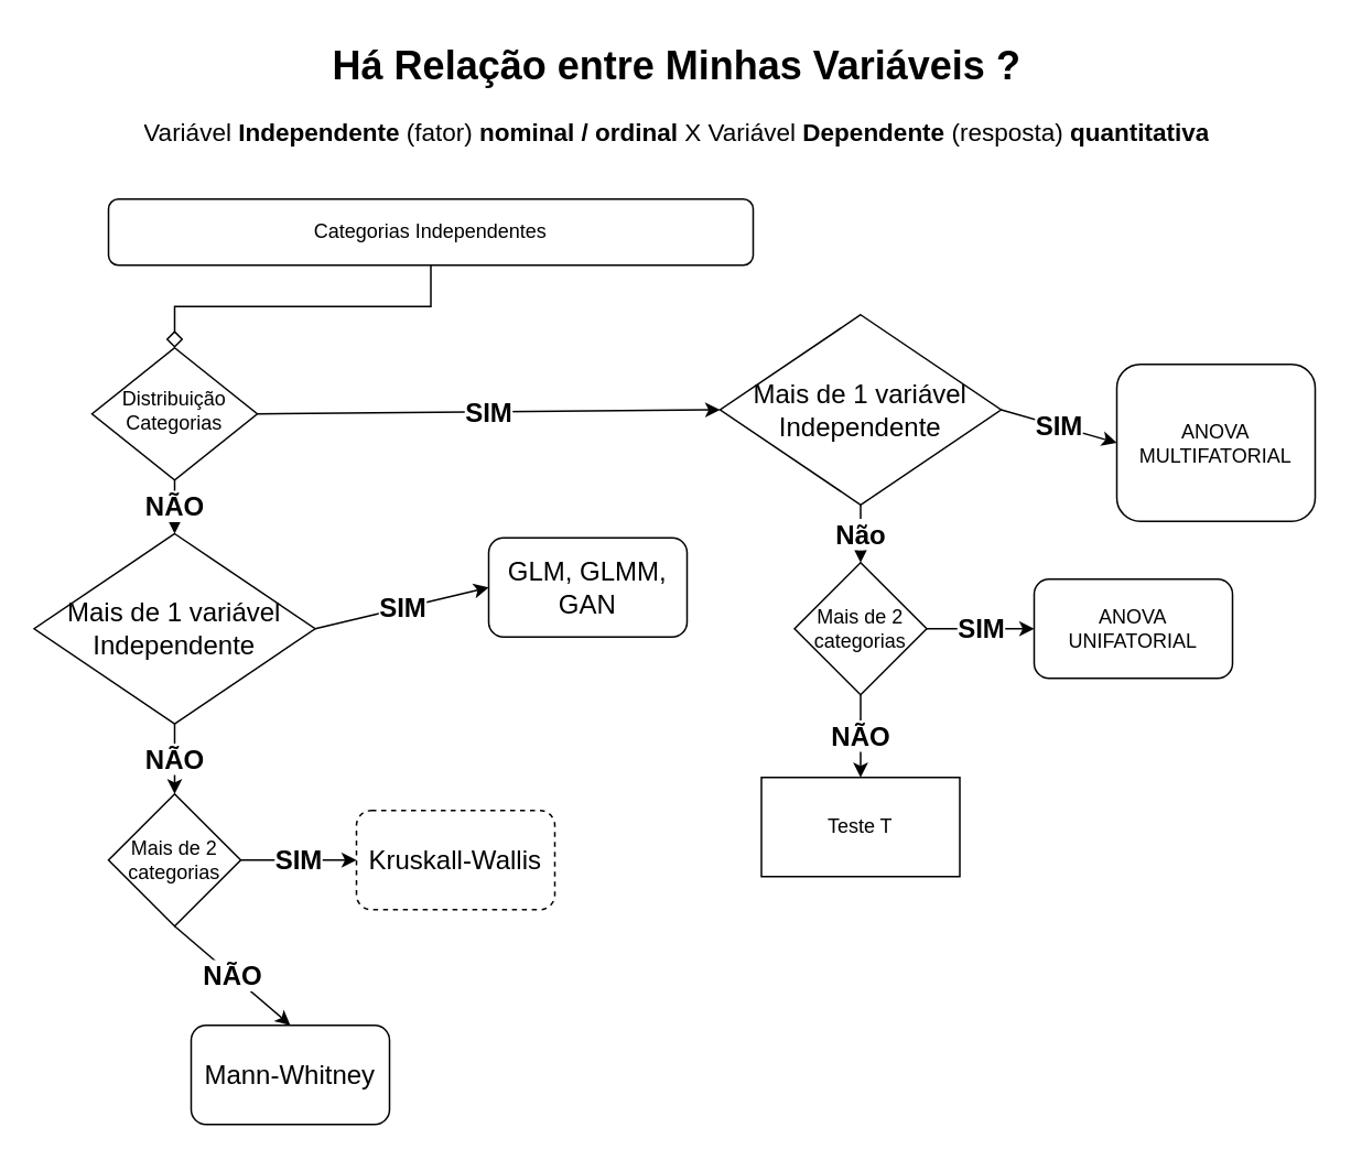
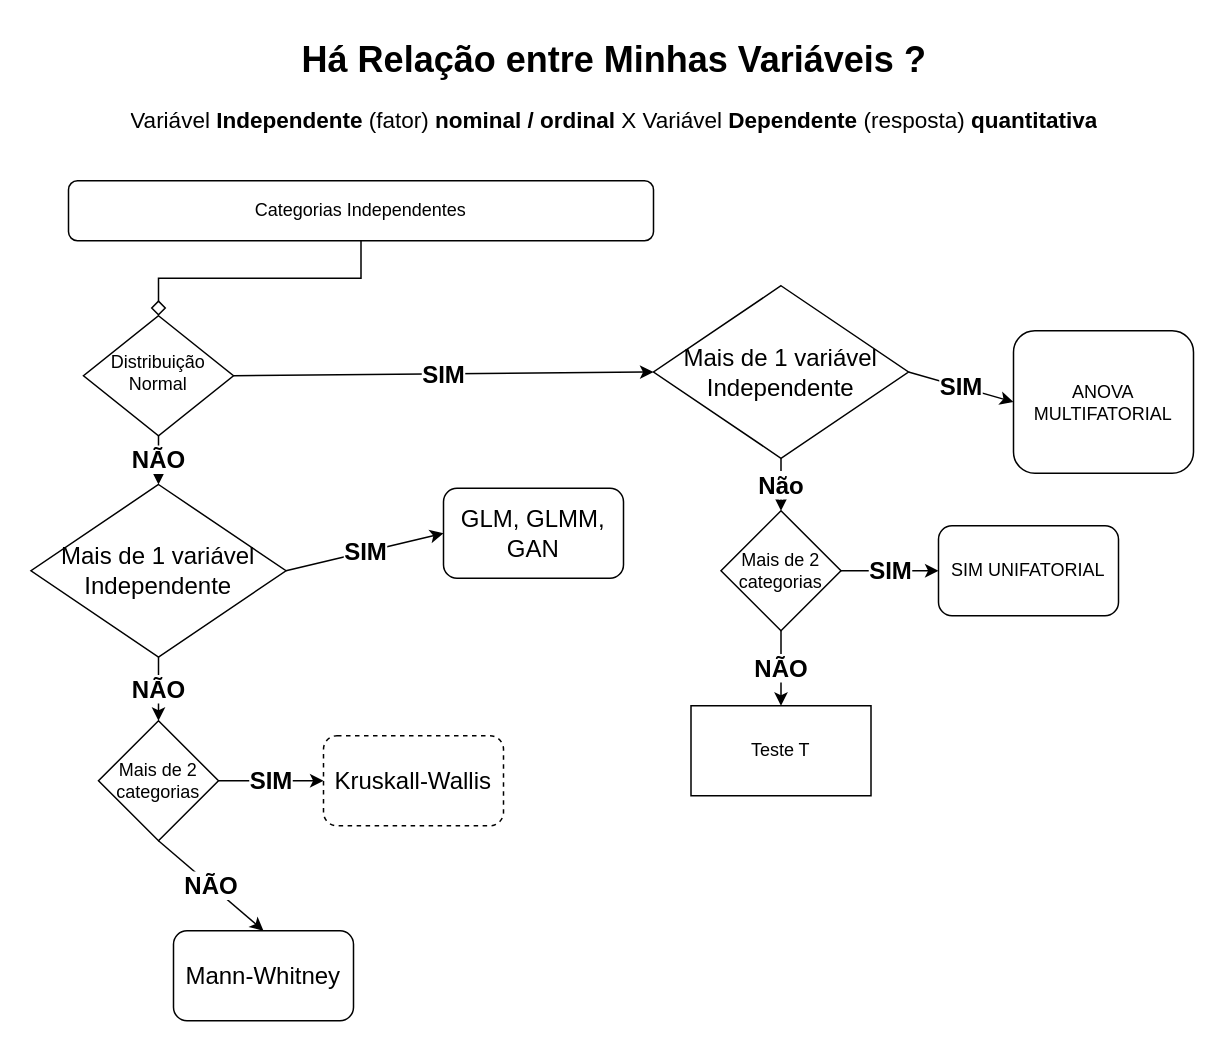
  <mxCell id="0" />
  <mxCell id="1" parent="0" />
  <mxCell id="2" value="" style="rounded=0;html=1;jettySize=auto;orthogonalLoop=1;fontSize=11;endArrow=diamond;endFill=0;endSize=8;strokeWidth=1;shadow=0;labelBackgroundColor=none;edgeStyle=orthogonalEdgeStyle;" parent="1" source="3" target="4" edge="1"><mxGeometry relative="1" as="geometry" /></mxCell>
- <mxCell id="3" value="Categorias Independentes" style="rounded=1;whiteSpace=wrap;html=1;fontSize=12;glass=0;strokeWidth=1;shadow=0;" parent="1" vertex="1"><mxGeometry x="65" y="120" width="390" height="40" as="geometry" /></mxCell>
- <mxCell id="4" value="Distribuição Categorias" style="rhombus;whiteSpace=wrap;html=1;shadow=0;fontFamily=Helvetica;fontSize=12;align=center;strokeWidth=1;spacing=6;spacingTop=-4;" parent="1" vertex="1"><mxGeometry x="55" y="210" width="100" height="80" as="geometry" /></mxCell>
+ <mxCell id="3" value="Categorias Independentes" style="rounded=1;whiteSpace=wrap;html=1;fontSize=12;glass=0;strokeWidth=1;shadow=0;" parent="1" vertex="1"><mxGeometry x="45" y="120" width="390" height="40" as="geometry" /></mxCell>
+ <mxCell id="4" value="Distribuição Normal" style="rhombus;whiteSpace=wrap;html=1;shadow=0;fontFamily=Helvetica;fontSize=12;align=center;strokeWidth=1;spacing=6;spacingTop=-4;" parent="1" vertex="1"><mxGeometry x="55" y="210" width="100" height="80" as="geometry" /></mxCell>
  <mxCell id="5" value="&lt;h1&gt;Há Relação entre Minhas Variáveis ?&lt;/h1&gt;&lt;p style=&quot;font-size: 15px&quot;&gt;Variável &lt;b&gt;Independente&lt;/b&gt; (fator) &lt;b&gt;nominal / ordinal&lt;/b&gt;&amp;nbsp;X&amp;nbsp;&lt;span&gt;Variável &lt;/span&gt;&lt;b&gt;Dependente&lt;/b&gt;&lt;span&gt; (resposta) &lt;/span&gt;&lt;b&gt;quantitativa&lt;/b&gt;&lt;/p&gt;&lt;p&gt;&lt;br&gt;&lt;/p&gt;" style="text;html=1;strokeColor=none;fillColor=none;spacing=5;spacingTop=-20;whiteSpace=wrap;overflow=hidden;rounded=0;align=center;" vertex="1" parent="1"><mxGeometry x="64" y="20" width="690" height="80" as="geometry" /></mxCell>
  <mxCell id="6" value="Mais de 2 categorias" style="rhombus;whiteSpace=wrap;html=1;align=center;" vertex="1" parent="1"><mxGeometry x="480" y="340" width="80" height="80" as="geometry" /></mxCell>
  <mxCell id="7" value="Não" style="endArrow=classic;html=1;exitX=0.5;exitY=1;exitDx=0;exitDy=0;entryX=0.5;entryY=0;entryDx=0;entryDy=0;fontStyle=1;fontSize=16;" edge="1" parent="1" source="16" target="6"><mxGeometry width="50" height="50" relative="1" as="geometry"><mxPoint x="505" y="270" as="sourcePoint" /><mxPoint x="665" y="370" as="targetPoint" /></mxGeometry></mxCell>
- <mxCell id="8" value="ANOVA UNIFATORIAL" style="rounded=1;whiteSpace=wrap;html=1;align=center;" vertex="1" parent="1"><mxGeometry x="625" y="350" width="120" height="60" as="geometry" /></mxCell>
+ <mxCell id="8" value="SIM UNIFATORIAL" style="rounded=1;whiteSpace=wrap;html=1;align=center;" vertex="1" parent="1"><mxGeometry x="625" y="350" width="120" height="60" as="geometry" /></mxCell>
  <mxCell id="9" value="Teste T" style="whiteSpace=wrap;html=1;align=center;rounded=0;" vertex="1" parent="1"><mxGeometry x="460" y="470" width="120" height="60" as="geometry" /></mxCell>
  <mxCell id="10" value="SIM" style="endArrow=classic;html=1;labelBackgroundColor=#ffffff;fontSize=16;exitX=1;exitY=0.5;exitDx=0;exitDy=0;entryX=0;entryY=0.5;entryDx=0;entryDy=0;fontStyle=1" edge="1" parent="1" source="4" target="16"><mxGeometry width="50" height="50" relative="1" as="geometry"><mxPoint x="385" y="410" as="sourcePoint" /><mxPoint x="215" y="250" as="targetPoint" /></mxGeometry></mxCell>
  <mxCell id="11" value="NÃO" style="endArrow=classic;html=1;labelBackgroundColor=#ffffff;fontSize=16;exitX=0.5;exitY=1;exitDx=0;exitDy=0;entryX=0.5;entryY=0;entryDx=0;entryDy=0;fontStyle=1" edge="1" parent="1" source="6" target="9"><mxGeometry width="50" height="50" relative="1" as="geometry"><mxPoint x="664" y="480" as="sourcePoint" /><mxPoint x="554" y="520" as="targetPoint" /></mxGeometry></mxCell>
  <mxCell id="12" value="SIM" style="endArrow=classic;html=1;labelBackgroundColor=#ffffff;fontSize=16;exitX=1;exitY=0.5;exitDx=0;exitDy=0;fontStyle=1;" edge="1" parent="1" source="6" target="8"><mxGeometry width="50" height="50" relative="1" as="geometry"><mxPoint x="664" y="480" as="sourcePoint" /><mxPoint x="601" y="390" as="targetPoint" /></mxGeometry></mxCell>
  <mxCell id="13" value="ANOVA MULTIFATORIAL" style="rounded=1;whiteSpace=wrap;html=1;align=center;" vertex="1" parent="1"><mxGeometry x="675" y="220" width="120" height="95" as="geometry" /></mxCell>
  <mxCell id="14" value="SIM" style="endArrow=classic;html=1;labelBackgroundColor=#ffffff;fontSize=16;entryX=0;entryY=0.5;entryDx=0;entryDy=0;fontStyle=1;exitX=1;exitY=0.5;exitDx=0;exitDy=0;" edge="1" parent="1" source="16" target="13"><mxGeometry width="50" height="50" relative="1" as="geometry"><mxPoint x="565" y="250" as="sourcePoint" /><mxPoint x="615" y="200" as="targetPoint" /></mxGeometry></mxCell>
  <mxCell id="15" value="NÃO" style="endArrow=classic;html=1;labelBackgroundColor=#ffffff;fontSize=16;exitX=0.5;exitY=1;exitDx=0;exitDy=0;entryX=0.5;entryY=0;entryDx=0;entryDy=0;fontStyle=1" edge="1" parent="1" source="4" target="17"><mxGeometry width="50" height="50" relative="1" as="geometry"><mxPoint x="385" y="400" as="sourcePoint" /><mxPoint x="105" y="340" as="targetPoint" /></mxGeometry></mxCell>
  <mxCell id="16" value="Mais de 1 variável Independente&lt;br&gt;" style="rhombus;whiteSpace=wrap;html=1;fontSize=16;align=center;" vertex="1" parent="1"><mxGeometry x="435" y="190" width="170" height="115" as="geometry" /></mxCell>
  <mxCell id="17" value="Mais de 1 variável Independente&lt;br&gt;" style="rhombus;whiteSpace=wrap;html=1;fontSize=16;align=center;" vertex="1" parent="1"><mxGeometry x="20" y="322.5" width="170" height="115" as="geometry" /></mxCell>
  <mxCell id="18" value="Mais de 2 categorias" style="rhombus;whiteSpace=wrap;html=1;align=center;" vertex="1" parent="1"><mxGeometry x="65" y="480" width="80" height="80" as="geometry" /></mxCell>
  <mxCell id="19" value="NÃO" style="endArrow=classic;html=1;labelBackgroundColor=#ffffff;fontSize=16;entryX=0.5;entryY=0;entryDx=0;entryDy=0;fontStyle=1" edge="1" parent="1" source="17" target="18"><mxGeometry width="50" height="50" relative="1" as="geometry"><mxPoint x="105" y="450" as="sourcePoint" /><mxPoint x="435" y="320" as="targetPoint" /></mxGeometry></mxCell>
  <mxCell id="20" value="Mann-Whitney" style="rounded=1;whiteSpace=wrap;html=1;fontSize=16;align=center;" vertex="1" parent="1"><mxGeometry x="115" y="620" width="120" height="60" as="geometry" /></mxCell>
  <mxCell id="21" value="NÃO" style="endArrow=classic;html=1;labelBackgroundColor=#ffffff;fontSize=16;exitX=0.5;exitY=1;exitDx=0;exitDy=0;entryX=0.5;entryY=0;entryDx=0;entryDy=0;fontStyle=1" edge="1" parent="1" source="18" target="20"><mxGeometry width="50" height="50" relative="1" as="geometry"><mxPoint x="385" y="370" as="sourcePoint" /><mxPoint x="435" y="320" as="targetPoint" /></mxGeometry></mxCell>
  <mxCell id="22" value="Kruskall-Wallis" style="rounded=1;whiteSpace=wrap;html=1;fontSize=16;align=center;dashed=1;" vertex="1" parent="1"><mxGeometry x="215" y="490" width="120" height="60" as="geometry" /></mxCell>
  <mxCell id="23" value="GLM, GLMM, GAN" style="rounded=1;whiteSpace=wrap;html=1;fontSize=16;align=center;" vertex="1" parent="1"><mxGeometry x="295" y="325" width="120" height="60" as="geometry" /></mxCell>
  <mxCell id="24" value="SIM" style="endArrow=classic;html=1;labelBackgroundColor=#ffffff;fontSize=16;exitX=1;exitY=0.5;exitDx=0;exitDy=0;entryX=0;entryY=0.5;entryDx=0;entryDy=0;fontStyle=1" edge="1" parent="1" source="17" target="23"><mxGeometry width="50" height="50" relative="1" as="geometry"><mxPoint x="385" y="370" as="sourcePoint" /><mxPoint x="435" y="320" as="targetPoint" /></mxGeometry></mxCell>
  <mxCell id="25" value="SIM" style="endArrow=classic;html=1;labelBackgroundColor=#ffffff;fontSize=16;exitX=1;exitY=0.5;exitDx=0;exitDy=0;entryX=0;entryY=0.5;entryDx=0;entryDy=0;fontStyle=1" edge="1" parent="1" source="18" target="22"><mxGeometry width="50" height="50" relative="1" as="geometry"><mxPoint x="385" y="370" as="sourcePoint" /><mxPoint x="435" y="320" as="targetPoint" /></mxGeometry></mxCell>
